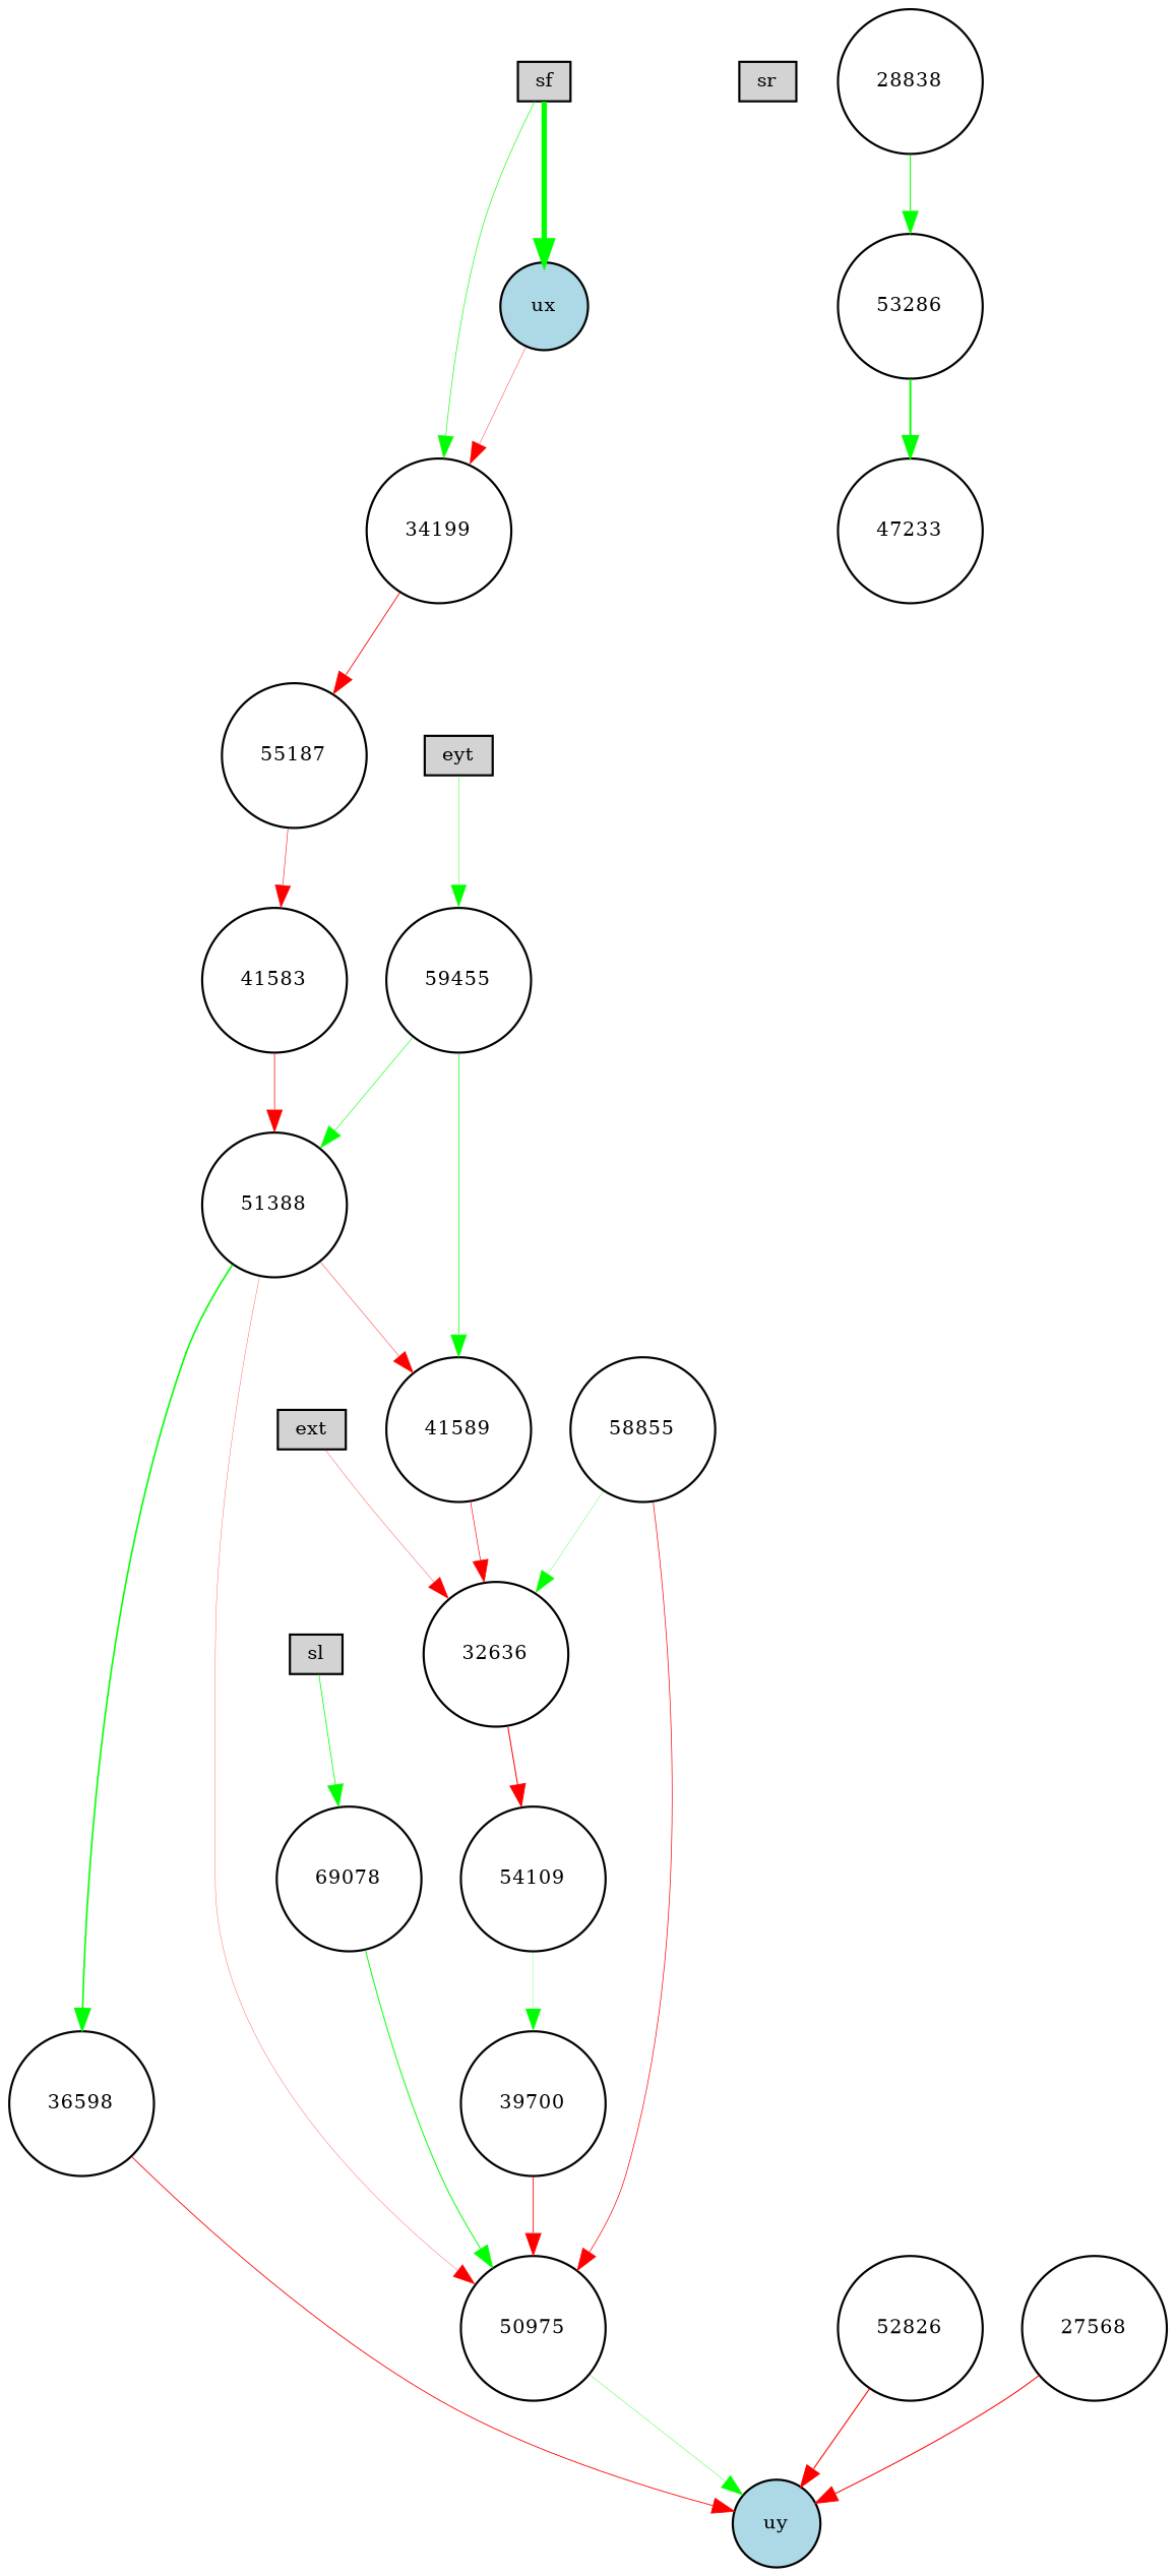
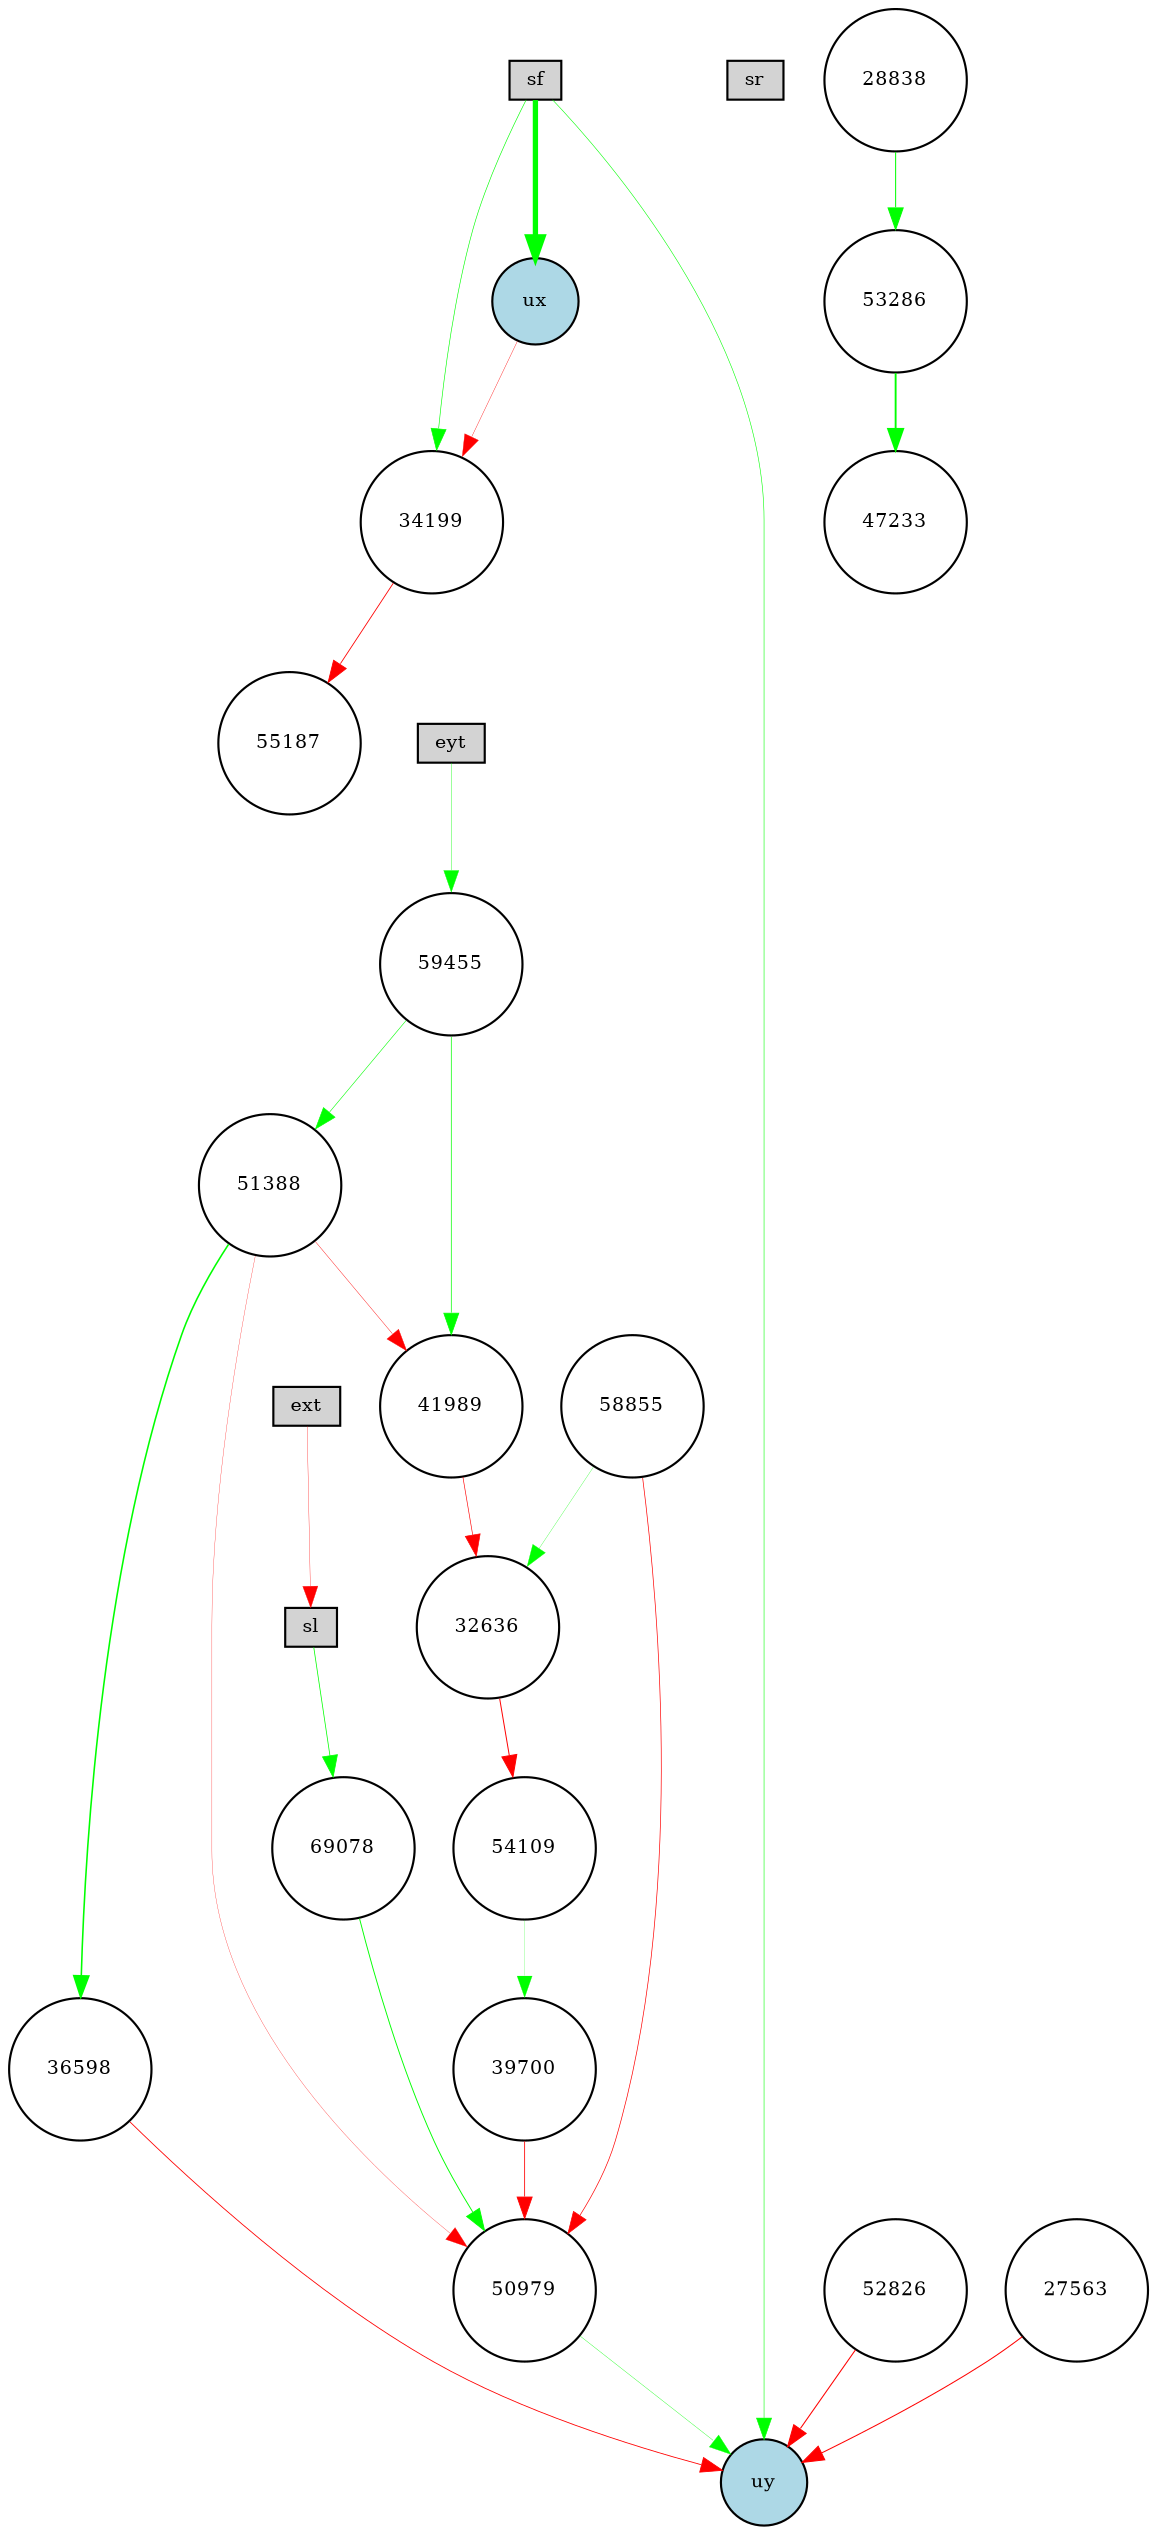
  digraph {
    node [fillcolor=white fontsize=9 shape=circle style=filled]
    edge [color=red style=solid]
    ext [fillcolor=lightgray height=0.2 shape=box width=0.2]
    32636 [height=0.2 width=0.2]
    54109 [height=0.2 width=0.2]
    51388 [height=0.2 width=0.2]
-   50979 [height=0.2 width=0.2 label=50975]
-   41989 [height=0.2 width=0.2 label=41589]
+   50979 [height=0.2 width=0.2]
+   41989 [height=0.2 width=0.2]
    36598 [height=0.2 width=0.2]
    eyt [fillcolor=lightgray height=0.2 shape=box width=0.2]
    59455 [height=0.2 width=0.2]
    sf [fillcolor=lightgray height=0.2 shape=box width=0.2]
    ux [fillcolor=lightblue height=0.2 width=0.2]
    uy [fillcolor=lightblue height=0.2 width=0.2]
    34199 [height=0.2 width=0.2]
    55187 [height=0.2 width=0.2]
    sl [fillcolor=lightgray height=0.2 shape=box width=0.2]
    69078 [height=0.2 width=0.2]
    sr [fillcolor=lightgray height=0.2 shape=box width=0.2]
    58855 [height=0.2 width=0.2]
-   41583 [height=0.2 width=0.2]
    52826 [height=0.2 width=0.2]
    47233 [height=0.2 width=0.2]
    28838 [height=0.2 width=0.2]
    53286 [height=0.2 width=0.2]
    n24 [height=0.2 label=39700 width=0.2]
-   27568 [height=0.2 width=0.2]
-   ext -> 32636 [penwidth=0.14829657359888115]
+   27568 [height=0.2 width=0.2 label=27563]
+   ext -> sl [penwidth=0.14829657359888115]
    32636 -> 54109 [penwidth=0.4592267741291708]
    54109 -> n24 [color=green penwidth=0.10259081872767657]
    51388 -> 50979 [penwidth=0.12966441104064824]
    51388 -> 41989 [penwidth=0.18954820988251783]
    51388 -> 36598 [color=green penwidth=0.7311180408065695]
    50979 -> uy [color=green penwidth=0.16356134734893524]
    41989 -> 32636 [penwidth=0.2945948739271326]
    36598 -> uy [penwidth=0.391096112645817]
    eyt -> 59455 [color=green penwidth=0.1813563525010668]
    59455 -> 51388 [color=green penwidth=0.2646889196624916]
    59455 -> 41989 [color=green penwidth=0.3308374196471695]
    sf -> ux [color=green penwidth=2.4512792366887424]
+   sf -> uy [color=green penwidth=0.2641604238113642]
    sf -> 34199 [color=green penwidth=0.28924775844275424]
    ux -> 34199 [penwidth=0.1737422817303128]
    34199 -> 55187 [penwidth=0.3956866217682595]
-   55187 -> 41583 [penwidth=0.25525467490369896]
    sl -> 69078 [color=green penwidth=0.3506119125583561]
    69078 -> 50979 [color=green penwidth=0.43282678750502823]
    58855 -> 32636 [color=green penwidth=0.13494271757035065]
    58855 -> 50979 [penwidth=0.3197992059290341]
-   41583 -> 51388 [penwidth=0.321253876840139]
    52826 -> uy [penwidth=0.48845150205474264]
    28838 -> 53286 [color=green penwidth=0.4695582267483045]
    53286 -> 47233 [color=green penwidth=0.8732212364344881]
    n24 -> 50979 [penwidth=0.38153389197312415]
    27568 -> uy [penwidth=0.4738056082238091]
  }
